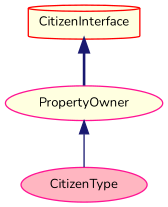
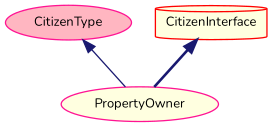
  digraph {
    fontname=Nunito
    node [color=deeppink fillcolor=lightyellow fontname=Nunito fontsize=10 shape=ellipse style=filled]
    edge [color=midnightblue dir=back fontname=Nunito fontsize=10 labelfontname=Helvetica labelfontsize=10]
    n1 [fontcolor=black height=0.2 label=PropertyOwner width=0.4]
    n2 [fillcolor=lightpink height=0.2 label=CitizenType width=0.4]
    n3 [color=red height=0.2 label=CitizenInterface shape=cylinder width=0.4]
-   n1 -> n2 [style=solid]
+   n2 -> n1 [style=solid]
    n3 -> n1 [style=bold]
  }
